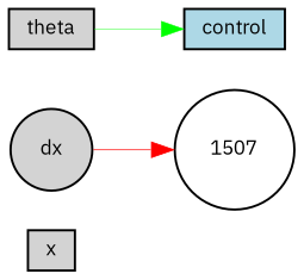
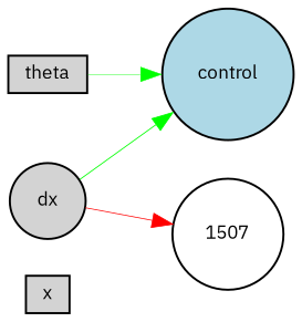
  digraph {
    fontname="IBM Plex Sans"
    rankdir=LR
    node [fillcolor=lightgray fontname="IBM Plex Sans" fontsize=9 shape=circle style=filled]
    edge [color=green fontname="IBM Plex Sans" style=solid]
    x [height=0.2 shape=box width=0.2]
    dx [height=0.2 width=0.2]
-   control [fillcolor=lightblue height=0.2 shape=box width=0.2]
+   control [fillcolor=lightblue height=0.2 width=0.2]
    1507 [height=0.2 width=0.2 fillcolor="" style=""]
    theta [height=0.2 shape=box width=0.2]
+   dx -> control [penwidth=0.42316489982896865]
    dx -> 1507 [color=red penwidth=0.37308372894447417]
    theta -> control [penwidth=0.22543129662996494]
  }
